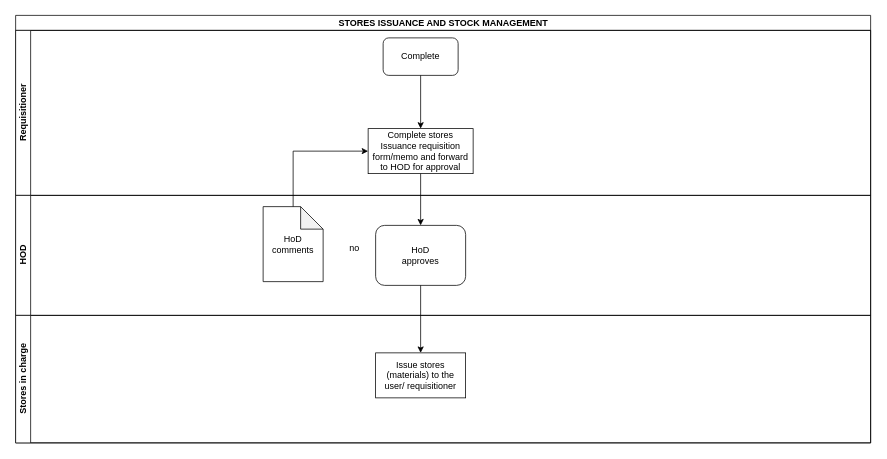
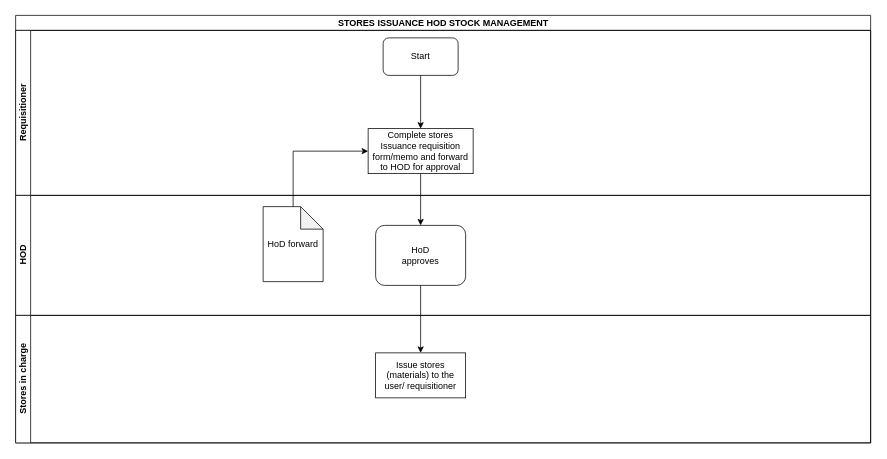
  <mxCell id="0" />
  <mxCell id="1" parent="0" />
- <mxCell id="2" value="STORES ISSUANCE AND STOCK MANAGEMENT" style="swimlane;html=1;childLayout=stackLayout;resizeParent=1;resizeParentMax=0;horizontal=1;startSize=20;horizontalStack=0;" vertex="1" parent="1"><mxGeometry x="20" y="20" width="1140" height="570" as="geometry" /></mxCell>
+ <mxCell id="2" value="STORES ISSUANCE HOD STOCK MANAGEMENT" style="swimlane;html=1;childLayout=stackLayout;resizeParent=1;resizeParentMax=0;horizontal=1;startSize=20;horizontalStack=0;" vertex="1" parent="1"><mxGeometry x="20" y="20" width="1140" height="570" as="geometry" /></mxCell>
  <mxCell id="3" value="Requisitioner" style="swimlane;html=1;startSize=20;horizontal=0;" vertex="1" parent="2"><mxGeometry y="20" width="1140" height="220" as="geometry" /></mxCell>
- <mxCell id="4" value="Complete" style="rounded=1;whiteSpace=wrap;html=1;" vertex="1" parent="3"><mxGeometry x="490" y="10" width="100" height="50" as="geometry" /></mxCell>
+ <mxCell id="4" value="Start" style="rounded=1;whiteSpace=wrap;html=1;" vertex="1" parent="3"><mxGeometry x="490" y="10" width="100" height="50" as="geometry" /></mxCell>
  <mxCell id="5" value="Complete stores Issuance requisition form/memo and forward to HOD for approval" style="rounded=0;whiteSpace=wrap;html=1;" vertex="1" parent="3"><mxGeometry x="470" y="131" width="140" height="60" as="geometry" /></mxCell>
  <mxCell id="6" value="" style="edgeStyle=orthogonalEdgeStyle;rounded=0;orthogonalLoop=1;jettySize=auto;html=1;entryX=0.5;entryY=0;entryDx=0;entryDy=0;" edge="1" parent="3" source="4" target="5"><mxGeometry relative="1" as="geometry"><mxPoint x="540" y="135" as="targetPoint" /></mxGeometry></mxCell>
  <mxCell id="7" value="HOD" style="swimlane;html=1;startSize=20;horizontal=0;" vertex="1" parent="2"><mxGeometry y="240" width="1140" height="160" as="geometry" /></mxCell>
  <mxCell id="8" value="&lt;div&gt;HoD&lt;br&gt;&lt;/div&gt;&lt;div&gt;approves&lt;/div&gt;" style="whiteSpace=wrap;html=1;rounded=1;" vertex="1" parent="7"><mxGeometry x="480" y="40" width="120" height="80" as="geometry" /></mxCell>
- <mxCell id="9" value="HoD comments" style="shape=note;whiteSpace=wrap;html=1;backgroundOutline=1;darkOpacity=0.05;" vertex="1" parent="7"><mxGeometry x="330" y="15" width="80" height="100" as="geometry" /></mxCell>
- <mxCell id="10" value="no" style="text;html=1;strokeColor=none;fillColor=none;align=center;verticalAlign=middle;whiteSpace=wrap;rounded=0;" vertex="1" parent="7"><mxGeometry x="432" y="61" width="40" height="20" as="geometry" /></mxCell>
+ <mxCell id="9" value="HoD forward" style="shape=note;whiteSpace=wrap;html=1;backgroundOutline=1;darkOpacity=0.05;" vertex="1" parent="7"><mxGeometry x="330" y="15" width="80" height="100" as="geometry" /></mxCell>
  <mxCell id="11" value="Stores in charge" style="swimlane;html=1;startSize=20;horizontal=0;" vertex="1" parent="2"><mxGeometry y="400" width="1140" height="170" as="geometry" /></mxCell>
  <mxCell id="12" value="Issue stores (materials) to the user/ requisitioner" style="whiteSpace=wrap;html=1;" vertex="1" parent="11"><mxGeometry x="480" y="50" width="120" height="60" as="geometry" /></mxCell>
  <mxCell id="13" value="" style="edgeStyle=orthogonalEdgeStyle;rounded=0;orthogonalLoop=1;jettySize=auto;html=1;" edge="1" parent="2" source="5" target="8"><mxGeometry relative="1" as="geometry"><mxPoint x="540" y="291" as="targetPoint" /></mxGeometry></mxCell>
  <mxCell id="14" value="" style="edgeStyle=orthogonalEdgeStyle;rounded=0;orthogonalLoop=1;jettySize=auto;html=1;entryX=0;entryY=0.5;entryDx=0;entryDy=0;" edge="1" parent="2" source="9" target="5"><mxGeometry relative="1" as="geometry"><mxPoint x="370" y="155" as="targetPoint" /><Array as="points"><mxPoint x="370" y="181" /></Array></mxGeometry></mxCell>
  <mxCell id="15" value="" style="edgeStyle=orthogonalEdgeStyle;rounded=0;orthogonalLoop=1;jettySize=auto;html=1;" edge="1" parent="2" source="8" target="12"><mxGeometry relative="1" as="geometry" /></mxCell>
